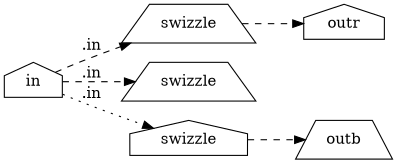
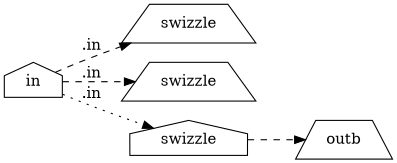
  digraph {
    rankdir=LR
    node [shape=trapezium]
    edge [style=dashed]
    n1 [label=swizzle]
-   n2 [label=outr shape=house]
    n3 [label=in shape=house]
    n4 [label=swizzle]
    n5 [label=swizzle shape=house]
    n6 [label=outb]
-   n1 -> n2
    n3 -> n1 [label=".in"]
    n3 -> n4 [label=".in"]
    n3 -> n5 [label=".in" style=dotted]
    n5 -> n6
  }
